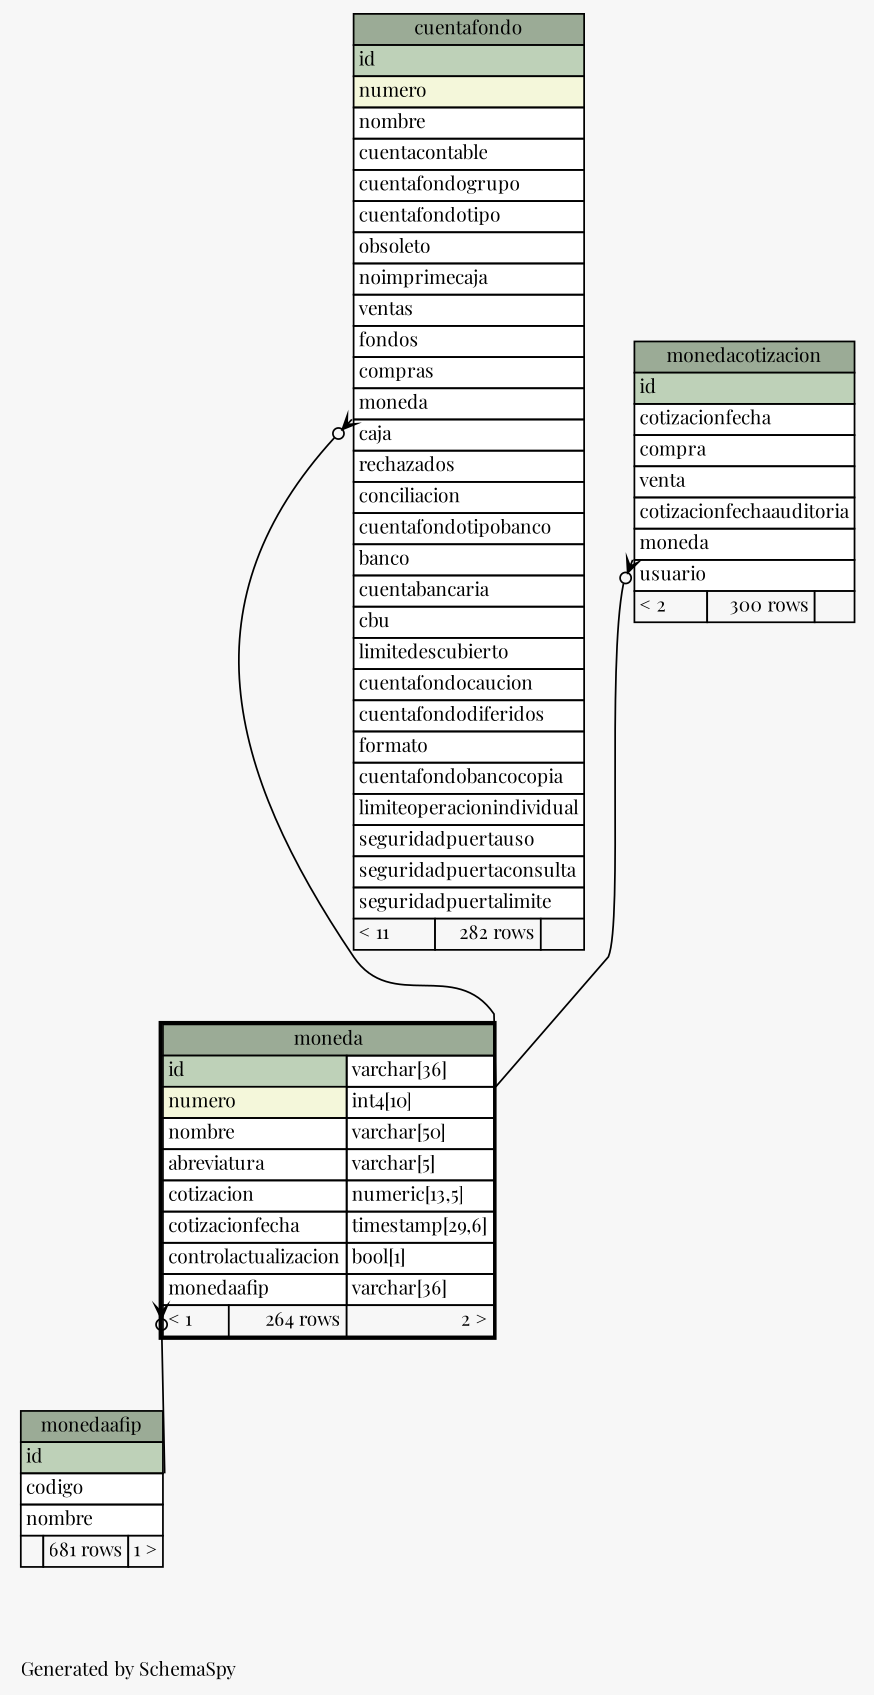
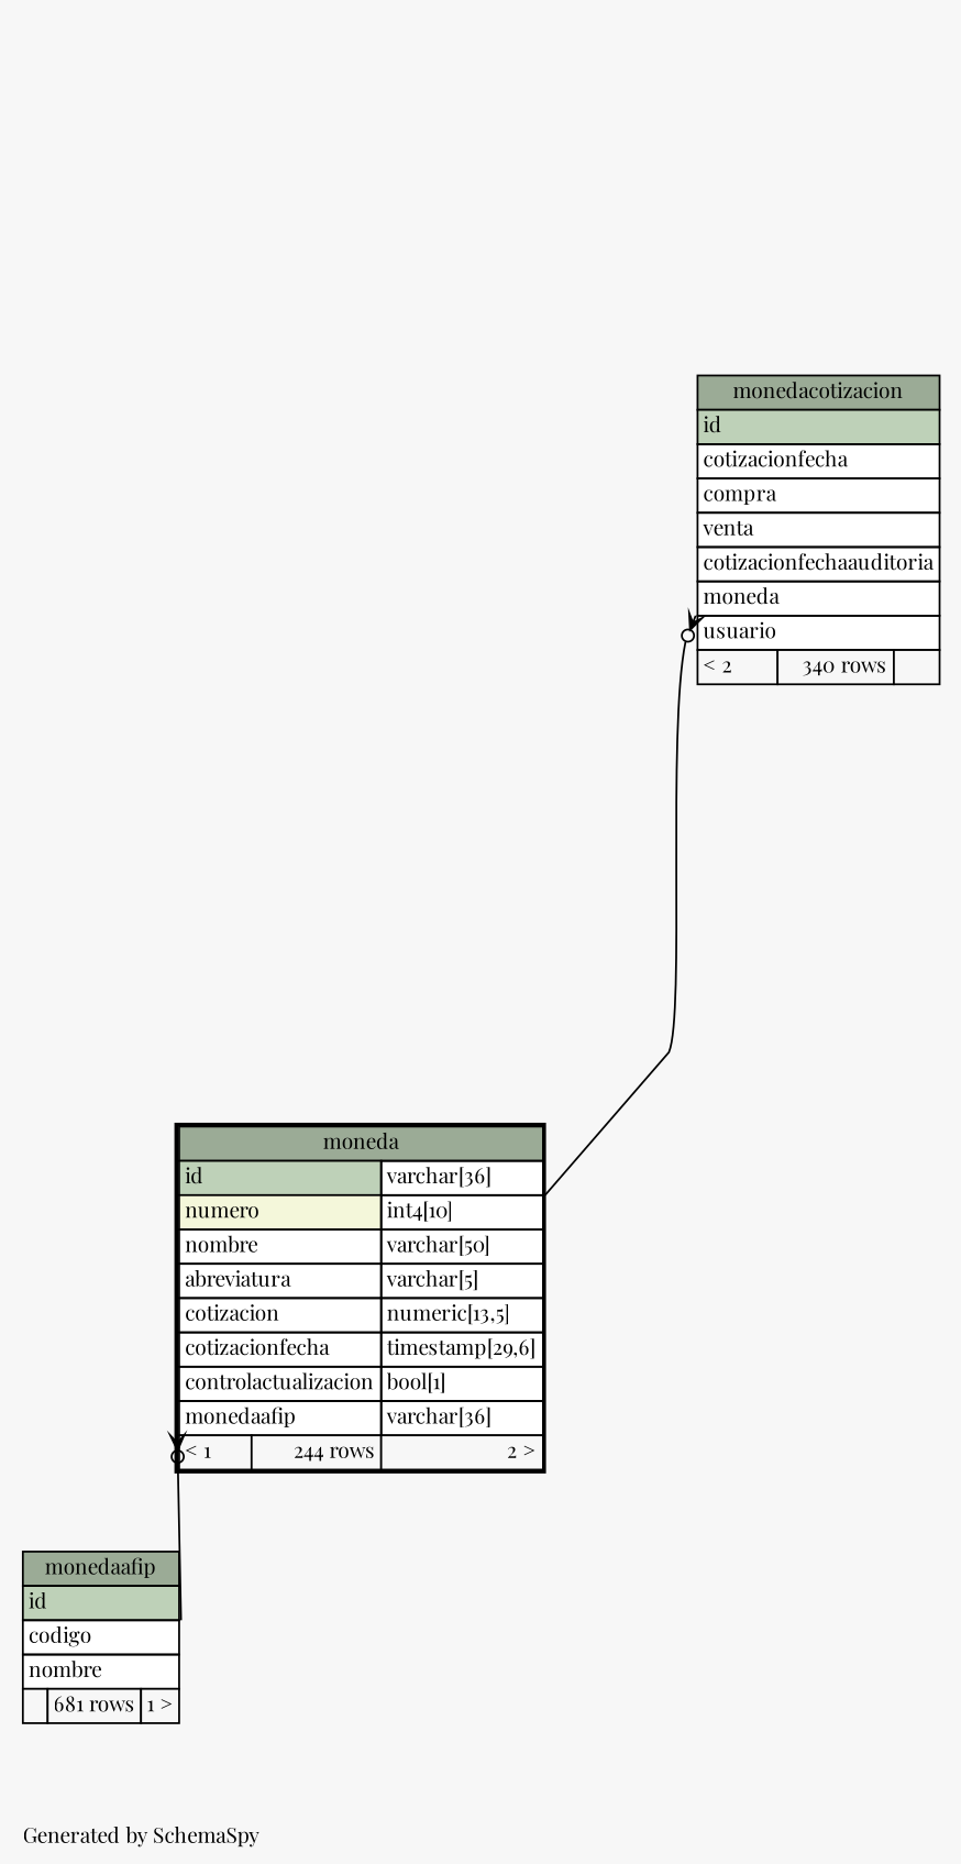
  digraph {
    bgcolor="#f7f7f7"
    fontname="Playfair Display"
    fontsize=11
    label="\nGenerated by SchemaSpy"
    labeljust=l
    nodesep=0.18
    rankdir=TB
    ranksep=0.46
    node [fontname="Playfair Display" fontsize=11 shape=plaintext]
    edge [arrowhead=none arrowsize=0.8 arrowtail=crowodot dir=back fontname="Playfair Display" headport="id.type:se" tailport="moneda:sw"]
-   n1 [label=<     <TABLE BORDER="0" CELLBORDER="1" CELLSPACING="0" BGCOLOR="#ffffff">       <TR><TD COLSPAN="3" BGCOLOR="#9bab96" ALIGN="CENTER">cuentafondo</TD></TR>       <TR><TD PORT="id" COLSPAN="3" BGCOLOR="#bed1b8" ALIGN="LEFT">id</TD></TR>       <TR><TD PORT="numero" COLSPAN="3" BGCOLOR="#f4f7da" ALIGN="LEFT">numero</TD></TR>       <TR><TD PORT="nombre" COLSPAN="3" ALIGN="LEFT">nombre</TD></TR>       <TR><TD PORT="cuentacontable" COLSPAN="3" ALIGN="LEFT">cuentacontable</TD></TR>       <TR><TD PORT="cuentafondogrupo" COLSPAN="3" ALIGN="LEFT">cuentafondogrupo</TD></TR>       <TR><TD PORT="cuentafondotipo" COLSPAN="3" ALIGN="LEFT">cuentafondotipo</TD></TR>       <TR><TD PORT="obsoleto" COLSPAN="3" ALIGN="LEFT">obsoleto</TD></TR>       <TR><TD PORT="noimprimecaja" COLSPAN="3" ALIGN="LEFT">noimprimecaja</TD></TR>       <TR><TD PORT="ventas" COLSPAN="3" ALIGN="LEFT">ventas</TD></TR>       <TR><TD PORT="fondos" COLSPAN="3" ALIGN="LEFT">fondos</TD></TR>       <TR><TD PORT="compras" COLSPAN="3" ALIGN="LEFT">compras</TD></TR>       <TR><TD PORT="moneda" COLSPAN="3" ALIGN="LEFT">moneda</TD></TR>       <TR><TD PORT="caja" COLSPAN="3" ALIGN="LEFT">caja</TD></TR>       <TR><TD PORT="rechazados" COLSPAN="3" ALIGN="LEFT">rechazados</TD></TR>       <TR><TD PORT="conciliacion" COLSPAN="3" ALIGN="LEFT">conciliacion</TD></TR>       <TR><TD PORT="cuentafondotipobanco" COLSPAN="3" ALIGN="LEFT">cuentafondotipobanco</TD></TR>       <TR><TD PORT="banco" COLSPAN="3" ALIGN="LEFT">banco</TD></TR>       <TR><TD PORT="cuentabancaria" COLSPAN="3" ALIGN="LEFT">cuentabancaria</TD></TR>       <TR><TD PORT="cbu" COLSPAN="3" ALIGN="LEFT">cbu</TD></TR>       <TR><TD PORT="limitedescubierto" COLSPAN="3" ALIGN="LEFT">limitedescubierto</TD></TR>       <TR><TD PORT="cuentafondocaucion" COLSPAN="3" ALIGN="LEFT">cuentafondocaucion</TD></TR>       <TR><TD PORT="cuentafondodiferidos" COLSPAN="3" ALIGN="LEFT">cuentafondodiferidos</TD></TR>       <TR><TD PORT="formato" COLSPAN="3" ALIGN="LEFT">formato</TD></TR>       <TR><TD PORT="cuentafondobancocopia" COLSPAN="3" ALIGN="LEFT">cuentafondobancocopia</TD></TR>       <TR><TD PORT="limiteoperacionindividual" COLSPAN="3" ALIGN="LEFT">limiteoperacionindividual</TD></TR>       <TR><TD PORT="seguridadpuertauso" COLSPAN="3" ALIGN="LEFT">seguridadpuertauso</TD></TR>       <TR><TD PORT="seguridadpuertaconsulta" COLSPAN="3" ALIGN="LEFT">seguridadpuertaconsulta</TD></TR>       <TR><TD PORT="seguridadpuertalimite" COLSPAN="3" ALIGN="LEFT">seguridadpuertalimite</TD></TR>       <TR><TD ALIGN="LEFT" BGCOLOR="#f7f7f7">&lt; 11</TD><TD ALIGN="RIGHT" BGCOLOR="#f7f7f7">282 rows</TD><TD ALIGN="RIGHT" BGCOLOR="#f7f7f7">  </TD></TR>     </TABLE>>]
-   n2 [label=<     <TABLE BORDER="2" CELLBORDER="1" CELLSPACING="0" BGCOLOR="#ffffff">       <TR><TD COLSPAN="3" BGCOLOR="#9bab96" ALIGN="CENTER">moneda</TD></TR>       <TR><TD PORT="id" COLSPAN="2" BGCOLOR="#bed1b8" ALIGN="LEFT">id</TD><TD PORT="id.type" ALIGN="LEFT">varchar[36]</TD></TR>       <TR><TD PORT="numero" COLSPAN="2" BGCOLOR="#f4f7da" ALIGN="LEFT">numero</TD><TD PORT="numero.type" ALIGN="LEFT">int4[10]</TD></TR>       <TR><TD PORT="nombre" COLSPAN="2" ALIGN="LEFT">nombre</TD><TD PORT="nombre.type" ALIGN="LEFT">varchar[50]</TD></TR>       <TR><TD PORT="abreviatura" COLSPAN="2" ALIGN="LEFT">abreviatura</TD><TD PORT="abreviatura.type" ALIGN="LEFT">varchar[5]</TD></TR>       <TR><TD PORT="cotizacion" COLSPAN="2" ALIGN="LEFT">cotizacion</TD><TD PORT="cotizacion.type" ALIGN="LEFT">numeric[13,5]</TD></TR>       <TR><TD PORT="cotizacionfecha" COLSPAN="2" ALIGN="LEFT">cotizacionfecha</TD><TD PORT="cotizacionfecha.type" ALIGN="LEFT">timestamp[29,6]</TD></TR>       <TR><TD PORT="controlactualizacion" COLSPAN="2" ALIGN="LEFT">controlactualizacion</TD><TD PORT="controlactualizacion.type" ALIGN="LEFT">bool[1]</TD></TR>       <TR><TD PORT="monedaafip" COLSPAN="2" ALIGN="LEFT">monedaafip</TD><TD PORT="monedaafip.type" ALIGN="LEFT">varchar[36]</TD></TR>       <TR><TD ALIGN="LEFT" BGCOLOR="#f7f7f7">&lt; 1</TD><TD ALIGN="RIGHT" BGCOLOR="#f7f7f7">264 rows</TD><TD ALIGN="RIGHT" BGCOLOR="#f7f7f7">2 &gt;</TD></TR>     </TABLE>>]
+   n2 [label=<     <TABLE BORDER="2" CELLBORDER="1" CELLSPACING="0" BGCOLOR="#ffffff">       <TR><TD COLSPAN="3" BGCOLOR="#9bab96" ALIGN="CENTER">moneda</TD></TR>       <TR><TD PORT="id" COLSPAN="2" BGCOLOR="#bed1b8" ALIGN="LEFT">id</TD><TD PORT="id.type" ALIGN="LEFT">varchar[36]</TD></TR>       <TR><TD PORT="numero" COLSPAN="2" BGCOLOR="#f4f7da" ALIGN="LEFT">numero</TD><TD PORT="numero.type" ALIGN="LEFT">int4[10]</TD></TR>       <TR><TD PORT="nombre" COLSPAN="2" ALIGN="LEFT">nombre</TD><TD PORT="nombre.type" ALIGN="LEFT">varchar[50]</TD></TR>       <TR><TD PORT="abreviatura" COLSPAN="2" ALIGN="LEFT">abreviatura</TD><TD PORT="abreviatura.type" ALIGN="LEFT">varchar[5]</TD></TR>       <TR><TD PORT="cotizacion" COLSPAN="2" ALIGN="LEFT">cotizacion</TD><TD PORT="cotizacion.type" ALIGN="LEFT">numeric[13,5]</TD></TR>       <TR><TD PORT="cotizacionfecha" COLSPAN="2" ALIGN="LEFT">cotizacionfecha</TD><TD PORT="cotizacionfecha.type" ALIGN="LEFT">timestamp[29,6]</TD></TR>       <TR><TD PORT="controlactualizacion" COLSPAN="2" ALIGN="LEFT">controlactualizacion</TD><TD PORT="controlactualizacion.type" ALIGN="LEFT">bool[1]</TD></TR>       <TR><TD PORT="monedaafip" COLSPAN="2" ALIGN="LEFT">monedaafip</TD><TD PORT="monedaafip.type" ALIGN="LEFT">varchar[36]</TD></TR>       <TR><TD ALIGN="LEFT" BGCOLOR="#f7f7f7">&lt; 1</TD><TD ALIGN="RIGHT" BGCOLOR="#f7f7f7">244 rows</TD><TD ALIGN="RIGHT" BGCOLOR="#f7f7f7">2 &gt;</TD></TR>     </TABLE>>]
    n3 [label=<     <TABLE BORDER="0" CELLBORDER="1" CELLSPACING="0" BGCOLOR="#ffffff">       <TR><TD COLSPAN="3" BGCOLOR="#9bab96" ALIGN="CENTER">monedaafip</TD></TR>       <TR><TD PORT="id" COLSPAN="3" BGCOLOR="#bed1b8" ALIGN="LEFT">id</TD></TR>       <TR><TD PORT="codigo" COLSPAN="3" ALIGN="LEFT">codigo</TD></TR>       <TR><TD PORT="nombre" COLSPAN="3" ALIGN="LEFT">nombre</TD></TR>       <TR><TD ALIGN="LEFT" BGCOLOR="#f7f7f7">  </TD><TD ALIGN="RIGHT" BGCOLOR="#f7f7f7">681 rows</TD><TD ALIGN="RIGHT" BGCOLOR="#f7f7f7">1 &gt;</TD></TR>     </TABLE>>]
-   n4 [label=<     <TABLE BORDER="0" CELLBORDER="1" CELLSPACING="0" BGCOLOR="#ffffff">       <TR><TD COLSPAN="3" BGCOLOR="#9bab96" ALIGN="CENTER">monedacotizacion</TD></TR>       <TR><TD PORT="id" COLSPAN="3" BGCOLOR="#bed1b8" ALIGN="LEFT">id</TD></TR>       <TR><TD PORT="cotizacionfecha" COLSPAN="3" ALIGN="LEFT">cotizacionfecha</TD></TR>       <TR><TD PORT="compra" COLSPAN="3" ALIGN="LEFT">compra</TD></TR>       <TR><TD PORT="venta" COLSPAN="3" ALIGN="LEFT">venta</TD></TR>       <TR><TD PORT="cotizacionfechaauditoria" COLSPAN="3" ALIGN="LEFT">cotizacionfechaauditoria</TD></TR>       <TR><TD PORT="moneda" COLSPAN="3" ALIGN="LEFT">moneda</TD></TR>       <TR><TD PORT="usuario" COLSPAN="3" ALIGN="LEFT">usuario</TD></TR>       <TR><TD ALIGN="LEFT" BGCOLOR="#f7f7f7">&lt; 2</TD><TD ALIGN="RIGHT" BGCOLOR="#f7f7f7">300 rows</TD><TD ALIGN="RIGHT" BGCOLOR="#f7f7f7">  </TD></TR>     </TABLE>>]
-   n1 -> n2
+   n4 [label=<     <TABLE BORDER="0" CELLBORDER="1" CELLSPACING="0" BGCOLOR="#ffffff">       <TR><TD COLSPAN="3" BGCOLOR="#9bab96" ALIGN="CENTER">monedacotizacion</TD></TR>       <TR><TD PORT="id" COLSPAN="3" BGCOLOR="#bed1b8" ALIGN="LEFT">id</TD></TR>       <TR><TD PORT="cotizacionfecha" COLSPAN="3" ALIGN="LEFT">cotizacionfecha</TD></TR>       <TR><TD PORT="compra" COLSPAN="3" ALIGN="LEFT">compra</TD></TR>       <TR><TD PORT="venta" COLSPAN="3" ALIGN="LEFT">venta</TD></TR>       <TR><TD PORT="cotizacionfechaauditoria" COLSPAN="3" ALIGN="LEFT">cotizacionfechaauditoria</TD></TR>       <TR><TD PORT="moneda" COLSPAN="3" ALIGN="LEFT">moneda</TD></TR>       <TR><TD PORT="usuario" COLSPAN="3" ALIGN="LEFT">usuario</TD></TR>       <TR><TD ALIGN="LEFT" BGCOLOR="#f7f7f7">&lt; 2</TD><TD ALIGN="RIGHT" BGCOLOR="#f7f7f7">340 rows</TD><TD ALIGN="RIGHT" BGCOLOR="#f7f7f7">  </TD></TR>     </TABLE>>]
    n2 -> n3 [headport="id:se" tailport="monedaafip:sw"]
    n4 -> n2
  }
